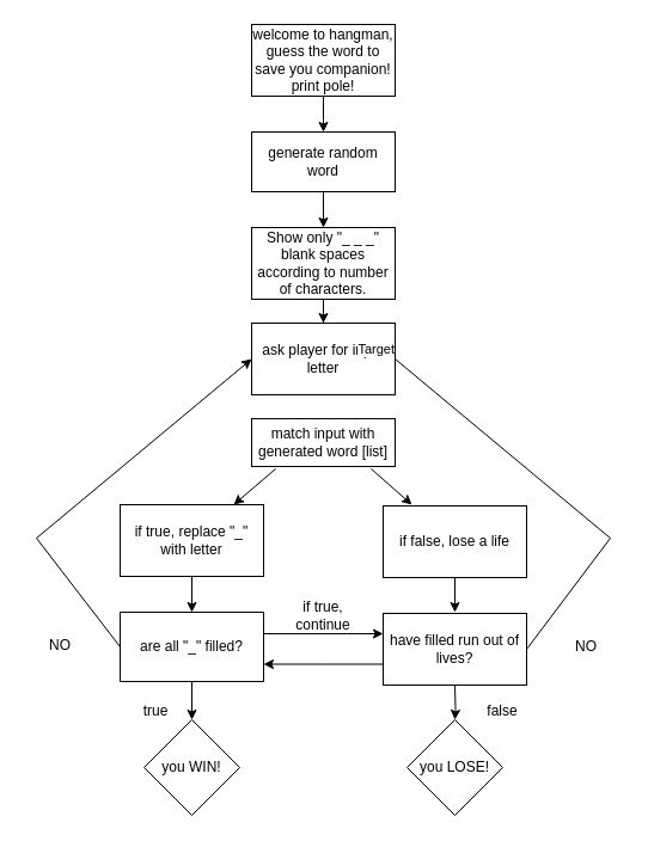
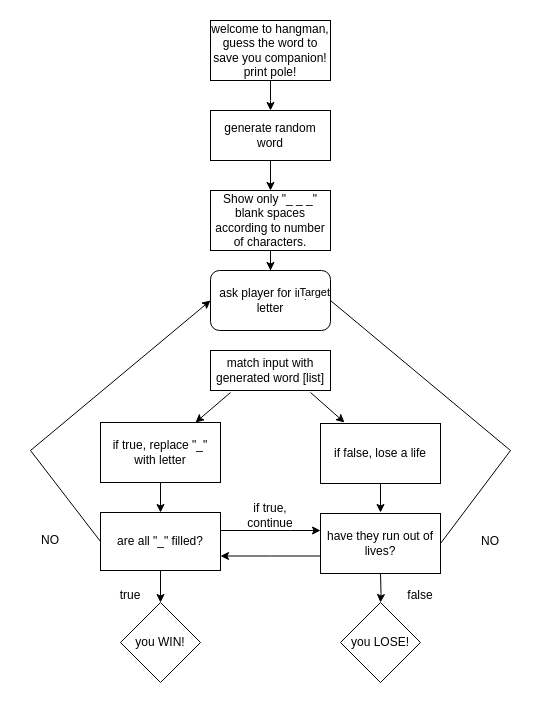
  <mxCell id="0" />
  <mxCell id="1" parent="0" />
  <mxCell id="2" style="edgeStyle=orthogonalEdgeStyle;rounded=0;orthogonalLoop=1;jettySize=auto;html=1;" edge="1" parent="1" source="3"><mxGeometry relative="1" as="geometry"><mxPoint x="270" y="110" as="targetPoint" /></mxGeometry></mxCell>
  <mxCell id="3" value="welcome to hangman, guess the word to save you companion! print pole!" style="rounded=0;whiteSpace=wrap;html=1;" vertex="1" parent="1"><mxGeometry x="210" y="20" width="120" height="60" as="geometry" /></mxCell>
  <mxCell id="4" value="" style="edgeStyle=orthogonalEdgeStyle;rounded=0;orthogonalLoop=1;jettySize=auto;html=1;" edge="1" parent="1" source="5" target="7"><mxGeometry relative="1" as="geometry" /></mxCell>
  <mxCell id="5" value="generate random word" style="rounded=0;whiteSpace=wrap;html=1;" vertex="1" parent="1"><mxGeometry x="210" y="110" width="120" height="50" as="geometry" /></mxCell>
  <mxCell id="6" value="" style="edgeStyle=orthogonalEdgeStyle;rounded=0;orthogonalLoop=1;jettySize=auto;html=1;" edge="1" parent="1" source="7" target="8"><mxGeometry relative="1" as="geometry" /></mxCell>
  <mxCell id="7" value="Show only &quot;_ _ _&quot; blank spaces according to number of characters." style="whiteSpace=wrap;html=1;rounded=0;" vertex="1" parent="1"><mxGeometry x="210" y="190" width="120" height="60" as="geometry" /></mxCell>
- <mxCell id="8" value="ask player for input letter" style="whiteSpace=wrap;html=1;rounded=0;" vertex="1" parent="1"><mxGeometry x="210" y="270" width="120" height="60" as="geometry" /></mxCell>
+ <mxCell id="8" value="ask player for input letter" style="whiteSpace=wrap;html=1;rounded=1;" vertex="1" parent="1"><mxGeometry x="210" y="270" width="120" height="60" as="geometry" /></mxCell>
  <mxCell id="9" value="match input with generated word [list]" style="whiteSpace=wrap;html=1;rounded=0;" vertex="1" parent="1"><mxGeometry x="210" y="350" width="120" height="40" as="geometry" /></mxCell>
  <mxCell id="10" value="" style="endArrow=classic;html=1;rounded=0;entryX=0.2;entryY=0;entryDx=0;entryDy=0;entryPerimeter=0;" edge="1" parent="1"><mxGeometry width="50" height="50" relative="1" as="geometry"><mxPoint x="310" y="392" as="sourcePoint" /><mxPoint x="344" y="422" as="targetPoint" /></mxGeometry></mxCell>
  <mxCell id="11" value="" style="endArrow=classic;html=1;rounded=0;" edge="1" parent="1" target="13"><mxGeometry width="50" height="50" relative="1" as="geometry"><mxPoint x="230" y="392" as="sourcePoint" /><mxPoint x="190" y="362" as="targetPoint" /></mxGeometry></mxCell>
  <mxCell id="12" value="" style="edgeStyle=orthogonalEdgeStyle;rounded=0;orthogonalLoop=1;jettySize=auto;html=1;" edge="1" parent="1" source="13" target="18"><mxGeometry relative="1" as="geometry" /></mxCell>
  <mxCell id="13" value="if true, replace &quot;_&quot; with letter" style="rounded=0;whiteSpace=wrap;html=1;" vertex="1" parent="1"><mxGeometry x="100" y="422" width="120" height="60" as="geometry" /></mxCell>
  <mxCell id="14" value="" style="edgeStyle=orthogonalEdgeStyle;rounded=0;orthogonalLoop=1;jettySize=auto;html=1;" edge="1" parent="1"><mxGeometry relative="1" as="geometry"><mxPoint x="380" y="482" as="sourcePoint" /><mxPoint x="380" y="512" as="targetPoint" /></mxGeometry></mxCell>
  <mxCell id="15" value="if false, lose a life" style="rounded=0;whiteSpace=wrap;html=1;" vertex="1" parent="1"><mxGeometry x="320" y="423" width="120" height="60" as="geometry" /></mxCell>
  <mxCell id="16" value="" style="edgeStyle=orthogonalEdgeStyle;rounded=0;orthogonalLoop=1;jettySize=auto;html=1;" edge="1" parent="1" source="18" target="19"><mxGeometry relative="1" as="geometry" /></mxCell>
  <mxCell id="17" value="" style="edgeStyle=orthogonalEdgeStyle;rounded=0;orthogonalLoop=1;jettySize=auto;html=1;" edge="1" parent="1" source="18" target="22"><mxGeometry relative="1" as="geometry"><Array as="points"><mxPoint x="290" y="530" /><mxPoint x="290" y="530" /></Array></mxGeometry></mxCell>
  <mxCell id="18" value="are all &quot;_&quot; filled?" style="whiteSpace=wrap;html=1;rounded=0;" vertex="1" parent="1"><mxGeometry x="100" y="512" width="120" height="58" as="geometry" /></mxCell>
  <mxCell id="19" value="you WIN!" style="rhombus;whiteSpace=wrap;html=1;rounded=0;" vertex="1" parent="1"><mxGeometry x="120" y="602" width="80" height="80" as="geometry" /></mxCell>
  <mxCell id="20" value="" style="edgeStyle=orthogonalEdgeStyle;rounded=0;orthogonalLoop=1;jettySize=auto;html=1;" edge="1" parent="1" target="23"><mxGeometry relative="1" as="geometry"><mxPoint x="380" y="572" as="sourcePoint" /></mxGeometry></mxCell>
  <mxCell id="21" value="" style="edgeStyle=orthogonalEdgeStyle;rounded=0;orthogonalLoop=1;jettySize=auto;html=1;entryX=1;entryY=0.75;entryDx=0;entryDy=0;" edge="1" parent="1" source="22" target="18"><mxGeometry relative="1" as="geometry"><Array as="points"><mxPoint x="270" y="556" /></Array></mxGeometry></mxCell>
- <mxCell id="22" value="have filled run out of lives?" style="rounded=0;whiteSpace=wrap;html=1;" vertex="1" parent="1"><mxGeometry x="320" y="513" width="120" height="60" as="geometry" /></mxCell>
+ <mxCell id="22" value="have they run out of lives?" style="rounded=0;whiteSpace=wrap;html=1;" vertex="1" parent="1"><mxGeometry x="320" y="513" width="120" height="60" as="geometry" /></mxCell>
  <mxCell id="23" value="you LOSE!" style="rhombus;whiteSpace=wrap;html=1;rounded=0;" vertex="1" parent="1"><mxGeometry x="340" y="602" width="80" height="80" as="geometry" /></mxCell>
  <mxCell id="24" value="" style="endArrow=classic;html=1;rounded=0;exitX=0;exitY=0.5;exitDx=0;exitDy=0;entryX=0;entryY=0.5;entryDx=0;entryDy=0;" edge="1" parent="1" source="18" target="8"><mxGeometry relative="1" as="geometry"><mxPoint x="210" y="520" as="sourcePoint" /><mxPoint x="50" y="460" as="targetPoint" /><Array as="points"><mxPoint x="30" y="450" /></Array></mxGeometry></mxCell>
  <mxCell id="25" value="" style="endArrow=none;html=1;rounded=0;exitX=1;exitY=0.5;exitDx=0;exitDy=0;entryX=1;entryY=0.5;entryDx=0;entryDy=0;" edge="1" parent="1" source="22" target="8"><mxGeometry relative="1" as="geometry"><mxPoint x="210" y="520" as="sourcePoint" /><mxPoint x="510" y="410" as="targetPoint" /><Array as="points"><mxPoint x="510" y="450" /></Array></mxGeometry></mxCell>
  <mxCell id="26" value="Target" style="edgeLabel;resizable=0;html=1;align=right;verticalAlign=bottom;" connectable="0" vertex="1" parent="25"><mxGeometry x="1" relative="1" as="geometry" /></mxCell>
  <mxCell id="27" value="if true, continue" style="text;html=1;strokeColor=none;fillColor=none;align=center;verticalAlign=middle;whiteSpace=wrap;rounded=0;" vertex="1" parent="1"><mxGeometry x="240" y="500" width="60" height="30" as="geometry" /></mxCell>
  <mxCell id="28" value="false" style="text;html=1;strokeColor=none;fillColor=none;align=center;verticalAlign=middle;whiteSpace=wrap;rounded=0;" vertex="1" parent="1"><mxGeometry x="390" y="580" width="60" height="30" as="geometry" /></mxCell>
  <mxCell id="29" value="true" style="text;html=1;strokeColor=none;fillColor=none;align=center;verticalAlign=middle;whiteSpace=wrap;rounded=0;" vertex="1" parent="1"><mxGeometry x="100" y="580" width="60" height="30" as="geometry" /></mxCell>
  <mxCell id="30" value="NO" style="text;html=1;strokeColor=none;fillColor=none;align=center;verticalAlign=middle;whiteSpace=wrap;rounded=0;" vertex="1" parent="1"><mxGeometry x="460" y="526" width="60" height="30" as="geometry" /></mxCell>
  <mxCell id="31" value="NO" style="text;html=1;strokeColor=none;fillColor=none;align=center;verticalAlign=middle;whiteSpace=wrap;rounded=0;" vertex="1" parent="1"><mxGeometry x="20" y="525" width="60" height="30" as="geometry" /></mxCell>
